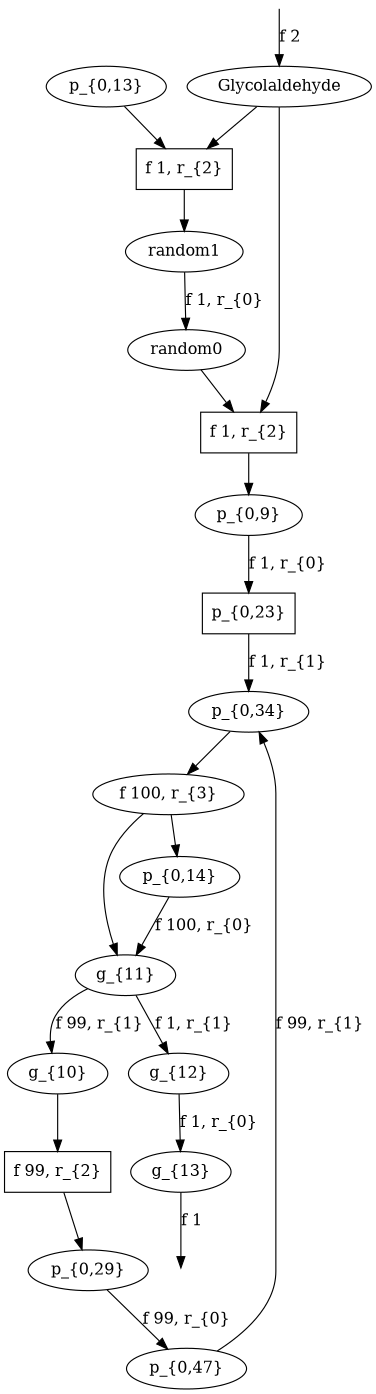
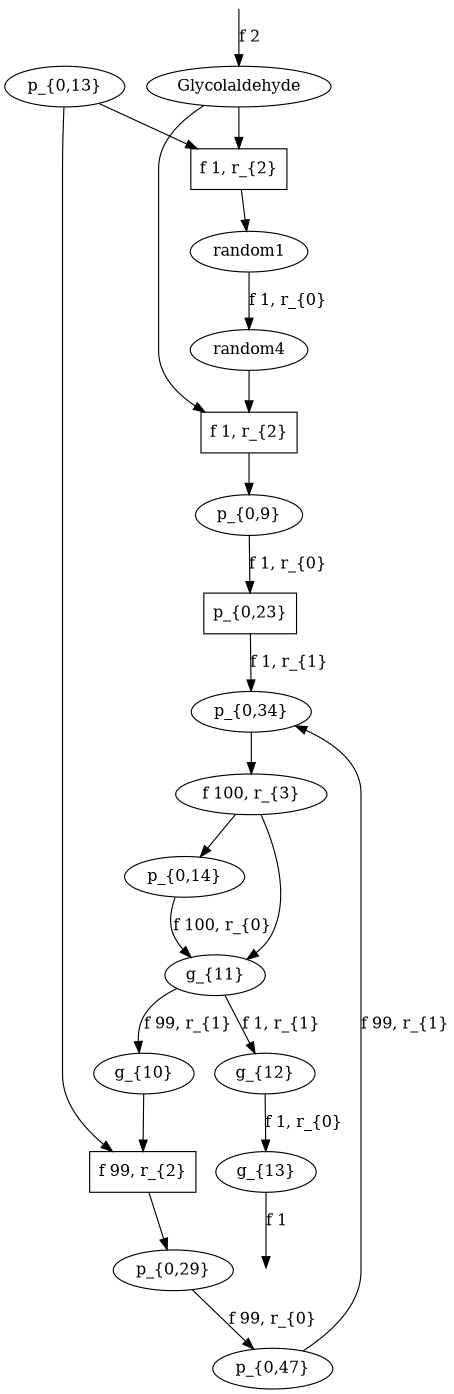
  digraph {
    node [shape=ellipse]
    n1 [label=Glycolaldehyde]
    n2 [label="f 1, r_{2}" shape=box]
    n3 [label="f 1, r_{2}" shape=box]
    n4 [label="p_{0,9}"]
    n5 [label=random1]
-   n6 [label=random0]
+   n6 [label=random4]
    n7 [label="g_{10}"]
    n8 [label="f 99, r_{2}" shape=box]
    n9 [label="p_{0,29}"]
    n10 [label="g_{11}"]
    n11 [label="g_{12}"]
    n12 [label="g_{13}"]
    "13-0-IOFlow" [shape=point style=invis]
    n14 [label="p_{0,23}" shape=box]
    n15 [label="p_{0,34}"]
    n16 [label="p_{0,13}"]
    n17 [label="p_{0,14}"]
    n18 [label="f 100, r_{3}"]
    n19 [label="p_{0,47}"]
    "1-0-IOFlow" [shape=point style=invis]
    n1 -> n2
    n1 -> n3
    n2 -> n4
    n3 -> n5
    n4 -> n14 [label="f 1, r_{0}"]
    n5 -> n6 [label="f 1, r_{0}"]
    n6 -> n2
    n7 -> n8
    n8 -> n9
    n9 -> n19 [label="f 99, r_{0}"]
    n10 -> n7 [label="f 99, r_{1}"]
    n10 -> n11 [label="f 1, r_{1}"]
    n11 -> n12 [label="f 1, r_{0}"]
    n12 -> "13-0-IOFlow" [label="f 1"]
    n14 -> n15 [label="f 1, r_{1}"]
    n15 -> n18
    n16 -> n3
+   n16 -> n8
    n17 -> n10 [label="f 100, r_{0}"]
    n18 -> n10
    n18 -> n17
    n19 -> n15 [label="f 99, r_{1}"]
    "1-0-IOFlow" -> n1 [label="f 2"]
  }
